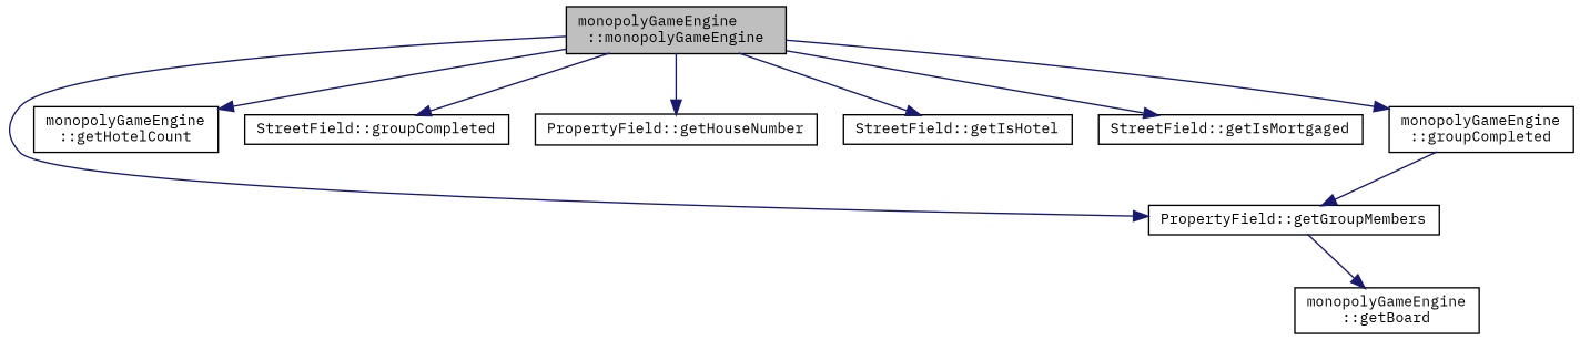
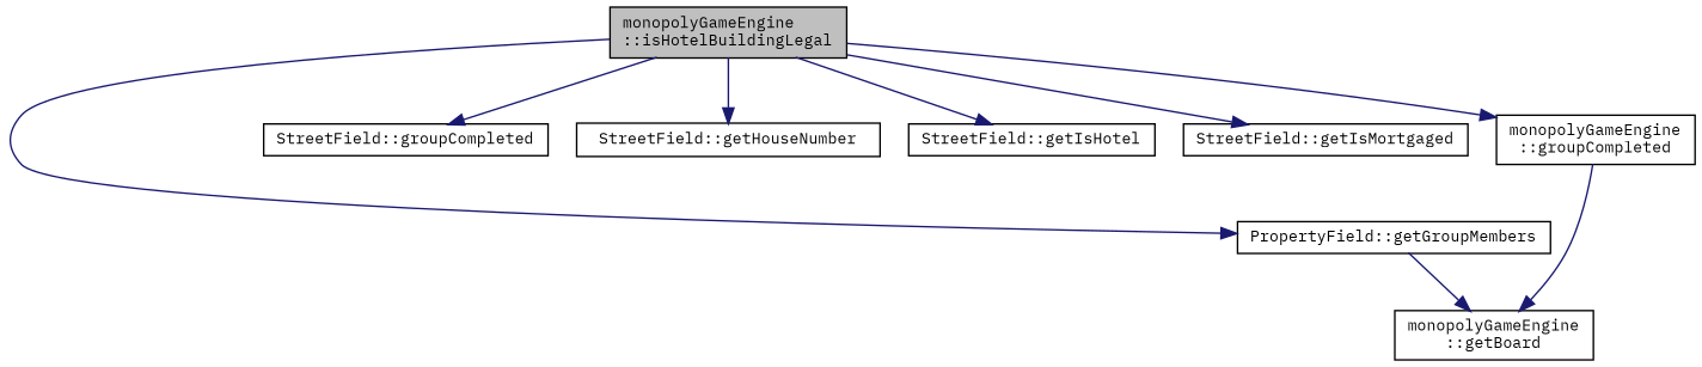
  digraph {
    fontname="IBM Plex Mono"
    rankdir=TB
    node [color=black fillcolor=white fontname="IBM Plex Mono" fontsize=10 shape=record style=filled]
    edge [color=midnightblue fontname="IBM Plex Mono" fontsize=10 labelfontname=Helvetica labelfontsize=10 style=solid]
-   n1 [fillcolor=grey75 fontcolor=black height=0.2 label="monopolyGameEngine\l::monopolyGameEngine" width=0.4]
+   n1 [fillcolor=grey75 fontcolor=black height=0.2 label="monopolyGameEngine\l::isHotelBuildingLegal" width=0.4]
    n2 [height=0.2 label="PropertyField::getGroupMembers" width=0.4]
-   n3 [height=0.2 label="monopolyGameEngine\l::getHotelCount" width=0.4]
    n4 [height=0.2 label="StreetField::groupCompleted" width=0.4]
-   n5 [height=0.2 label="PropertyField::getHouseNumber" width=0.4]
+   n5 [height=0.2 label="StreetField::getHouseNumber" width=0.4]
    n6 [height=0.2 label="StreetField::getIsHotel" width=0.4]
    n7 [height=0.2 label="StreetField::getIsMortgaged" width=0.4]
    n8 [height=0.2 label="monopolyGameEngine\l::groupCompleted" width=0.4]
    n9 [height=0.2 label="monopolyGameEngine\l::getBoard" width=0.4]
    n1 -> n2
-   n1 -> n3
    n1 -> n4
    n1 -> n5
    n1 -> n6
    n1 -> n7
    n1 -> n8
    n2 -> n9
-   n8 -> n2
+   n8 -> n9
  }
